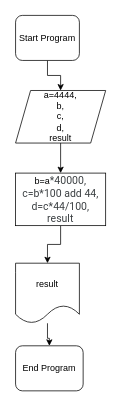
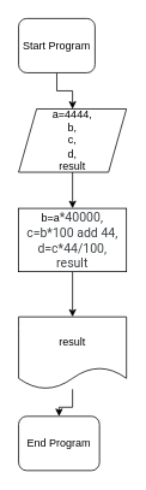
  <mxCell id="0" />
  <mxCell id="1" parent="0" />
  <mxCell id="2" value="" style="edgeStyle=orthogonalEdgeStyle;rounded=0;orthogonalLoop=1;jettySize=auto;html=1;" edge="1" parent="1" source="3" target="6"><mxGeometry relative="1" as="geometry" /></mxCell>
  <mxCell id="3" value="Start Program" style="rounded=1;whiteSpace=wrap;html=1;" vertex="1" parent="1"><mxGeometry x="20" y="20" width="85" height="60" as="geometry" /></mxCell>
  <mxCell id="4" value="End Program" style="rounded=1;whiteSpace=wrap;html=1;" vertex="1" parent="1"><mxGeometry x="20" y="460" width="90" height="60" as="geometry" /></mxCell>
  <mxCell id="5" value="" style="edgeStyle=orthogonalEdgeStyle;rounded=0;orthogonalLoop=1;jettySize=auto;html=1;" edge="1" parent="1" source="6" target="8"><mxGeometry relative="1" as="geometry" /></mxCell>
  <mxCell id="6" value="a=4444,&lt;br&gt;b,&lt;br&gt;c,&lt;br&gt;d,&lt;br&gt;result" style="shape=parallelogram;perimeter=parallelogramPerimeter;whiteSpace=wrap;html=1;fixedSize=1;" vertex="1" parent="1"><mxGeometry x="20" y="120" width="120" height="70" as="geometry" /></mxCell>
  <mxCell id="7" value="" style="edgeStyle=orthogonalEdgeStyle;rounded=0;orthogonalLoop=1;jettySize=auto;html=1;" edge="1" parent="1" source="8" target="10"><mxGeometry relative="1" as="geometry" /></mxCell>
  <mxCell id="8" value="b=a&lt;span style=&quot;color: rgb(60 , 64 , 67) ; font-family: &amp;#34;roboto&amp;#34; , &amp;#34;helvetica neue&amp;#34; , &amp;#34;helvetica&amp;#34; , sans-serif ; font-size: 14px ; text-align: left ; background-color: rgb(255 , 255 , 255)&quot;&gt;*40000,&lt;br&gt;c=b&lt;/span&gt;&lt;span style=&quot;color: rgb(60 , 64 , 67) ; font-family: &amp;#34;roboto&amp;#34; , &amp;#34;helvetica neue&amp;#34; , &amp;#34;helvetica&amp;#34; , sans-serif ; font-size: 14px ; text-align: left ; background-color: rgb(255 , 255 , 255)&quot;&gt;*100 add 44,&lt;br&gt;&lt;/span&gt;&lt;span style=&quot;color: rgb(60 , 64 , 67) ; font-family: &amp;#34;roboto&amp;#34; , &amp;#34;helvetica neue&amp;#34; , &amp;#34;helvetica&amp;#34; , sans-serif ; font-size: 14px ; text-align: left ; background-color: rgb(255 , 255 , 255)&quot;&gt;d=c&lt;/span&gt;&lt;span style=&quot;color: rgb(60 , 64 , 67) ; font-family: &amp;#34;roboto&amp;#34; , &amp;#34;helvetica neue&amp;#34; , &amp;#34;helvetica&amp;#34; , sans-serif ; font-size: 14px ; text-align: left ; background-color: rgb(255 , 255 , 255)&quot;&gt;*44/100,&lt;br&gt;&lt;/span&gt;&lt;span style=&quot;color: rgb(60 , 64 , 67) ; font-family: &amp;#34;roboto&amp;#34; , &amp;#34;helvetica neue&amp;#34; , &amp;#34;helvetica&amp;#34; , sans-serif ; font-size: 14px ; text-align: left ; background-color: rgb(255 , 255 , 255)&quot;&gt;result&lt;br&gt;&lt;/span&gt;" style="rounded=0;whiteSpace=wrap;html=1;" vertex="1" parent="1"><mxGeometry x="20" y="230" width="120" height="70" as="geometry" /></mxCell>
  <mxCell id="9" value="" style="edgeStyle=orthogonalEdgeStyle;rounded=0;orthogonalLoop=1;jettySize=auto;html=1;" edge="1" parent="1" source="10" target="4"><mxGeometry relative="1" as="geometry" /></mxCell>
- <mxCell id="10" value="result" style="shape=document;whiteSpace=wrap;html=1;boundedLbl=1;" vertex="1" parent="1"><mxGeometry x="20" y="350" width="85" height="80" as="geometry" /></mxCell>
+ <mxCell id="10" value="result" style="shape=document;whiteSpace=wrap;html=1;boundedLbl=1;" vertex="1" parent="1"><mxGeometry x="20" y="350" width="120" height="80" as="geometry" /></mxCell>
